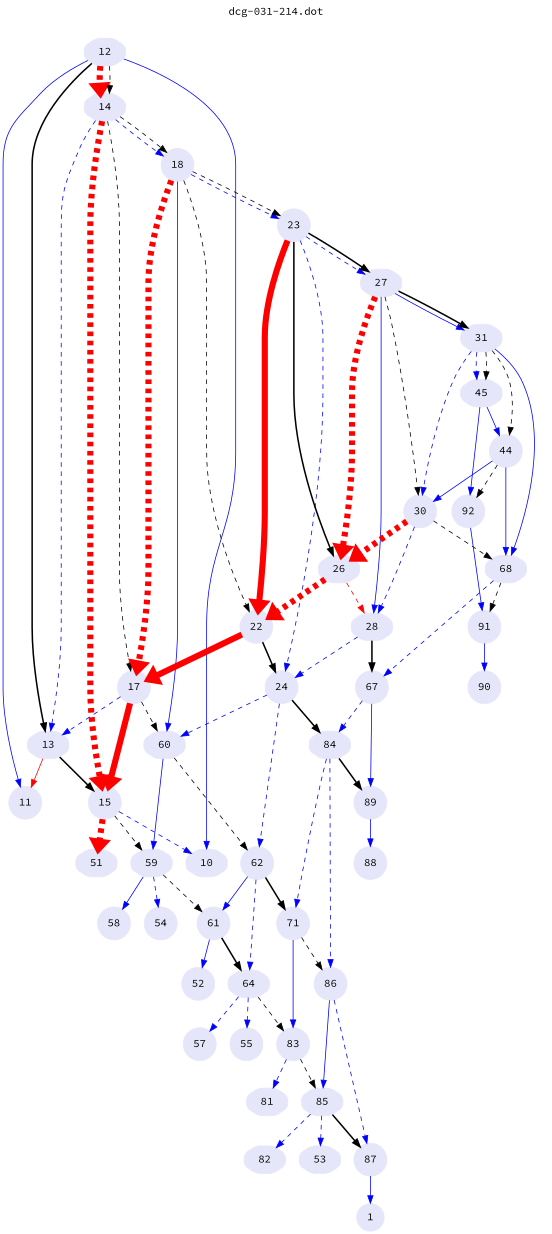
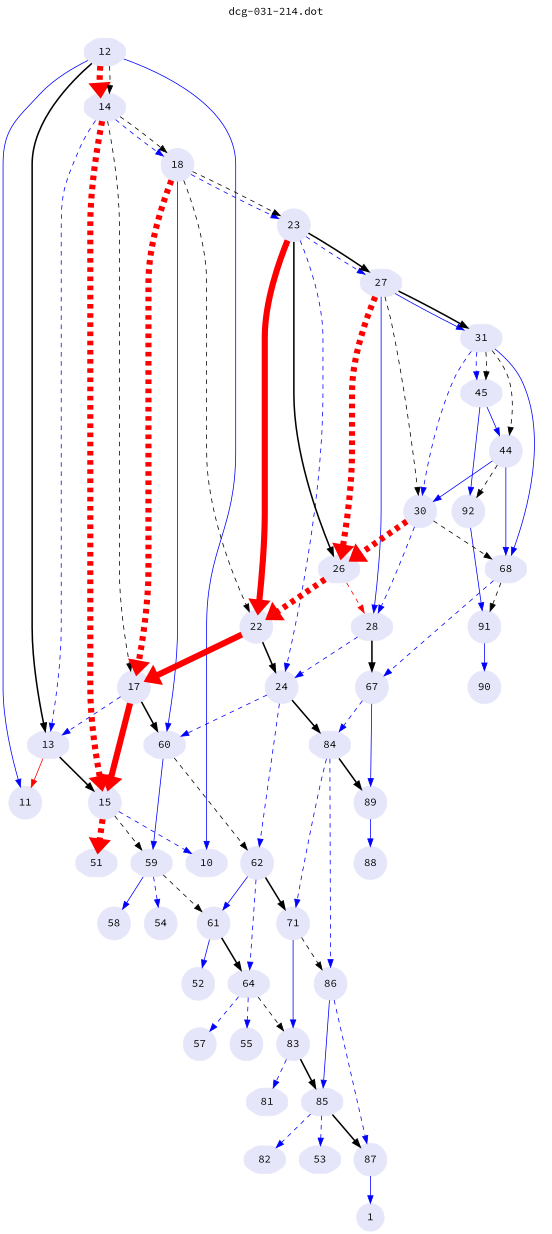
  digraph {
    fontname="Source Code Pro"
    label="dcg-031-214.dot"
    labelloc=t
    node [color=lavender fontname="Source Code Pro" shape=circle style="rounded,filled"]
    edge [color=blue fontname="Source Code Pro" penwidth=1 style=dashed]
    n1 [label=12 shape=octagon]
    n2 [label=11]
    n3 [label=10 shape=octagon]
    n4 [label=14 shape=octagon]
    n5 [label=13 shape=octagon]
    n6 [label=15]
    n7 [label=18]
    n8 [label=17]
    n9 [label=59 shape=octagon]
    n10 [label=51 shape=octagon]
    n11 [label=60 shape=octagon]
    n12 [label=23]
    n13 [label=22]
    n14 [label=61]
    n15 [label=58]
    n16 [label=54]
    n17 [label=62]
    n18 [label=24]
    n19 [label=27 shape=octagon]
    n20 [label=26 shape=octagon]
    n21 [label=71]
    n22 [label=64 shape=octagon]
    n23 [label=84 shape=octagon]
    n24 [label=28 shape=octagon]
    n25 [label=31 shape=octagon]
    n26 [label=30]
    n27 [label=89]
    n28 [label=86]
    n29 [label=67]
    n30 [label=68 shape=octagon]
    n31 [label=45 shape=octagon]
    n32 [label=44]
    n33 [label=91]
    n34 [label=92]
    n35 [label=90]
    n36 [label=88]
    n37 [label=83]
    n38 [label=85 shape=octagon]
    n39 [label=87]
    n40 [label=81 shape=octagon]
    n41 [label=82 shape=octagon]
    n42 [label=53 shape=octagon]
    n43 [label=1]
    n44 [label=52]
    n45 [label=57]
    n46 [label=55]
    n1 -> n2 [style=bold]
    n1 -> n3 [style=bold]
    n1 -> n4 [color=red penwidth=8]
    n1 -> n4 [color="" penwidth=""]
    n1 -> n5 [style=bold color="" penwidth=""]
    n4 -> n5
    n4 -> n6 [color=red penwidth=8]
    n4 -> n7
    n4 -> n7 [color="" penwidth=""]
    n4 -> n8 [color="" penwidth=""]
    n5 -> n2 [color=red style=bold]
    n5 -> n6 [style=bold color="" penwidth=""]
    n6 -> n3
    n6 -> n9 [color="" penwidth=""]
    n6 -> n10 [color=red penwidth=8]
    n7 -> n8 [color=red penwidth=8]
    n7 -> n11 [style=bold]
    n7 -> n12
    n7 -> n12 [color="" penwidth=""]
    n7 -> n13 [color="" penwidth=""]
    n8 -> n5
    n8 -> n6 [color=red penwidth=8 style=bold]
-   n8 -> n11 [color="" penwidth=""]
+   n8 -> n11 [style=bold color="" penwidth=""]
    n9 -> n14 [color="" penwidth=""]
    n9 -> n15 [style=bold]
    n9 -> n16
    n11 -> n9 [style=bold]
    n11 -> n17 [color="" penwidth=""]
    n12 -> n13 [color=red penwidth=8 style=bold]
    n12 -> n18
    n12 -> n19
    n12 -> n19 [style=bold color="" penwidth=""]
    n12 -> n20 [style=bold color="" penwidth=""]
    n13 -> n8 [color=red penwidth=8 style=bold]
    n13 -> n18 [style=bold color="" penwidth=""]
    n14 -> n22 [style=bold color="" penwidth=""]
    n14 -> n44 [style=bold]
    n17 -> n14 [style=bold]
    n17 -> n21 [style=bold color="" penwidth=""]
    n17 -> n22
    n18 -> n11
    n18 -> n17
    n18 -> n23 [style=bold color="" penwidth=""]
    n19 -> n20 [color=red penwidth=8]
    n19 -> n24 [style=bold]
    n19 -> n25 [style=bold]
    n19 -> n25 [style=bold color="" penwidth=""]
    n19 -> n26 [color="" penwidth=""]
    n20 -> n13 [color=red penwidth=8]
    n20 -> n24 [color=red penwidth=""]
    n21 -> n28 [color="" penwidth=""]
    n21 -> n37 [style=bold]
    n22 -> n37 [color="" penwidth=""]
    n22 -> n45
    n22 -> n46
    n23 -> n21
    n23 -> n27 [style=bold color="" penwidth=""]
    n23 -> n28
    n24 -> n18
    n24 -> n29 [style=bold color="" penwidth=""]
    n25 -> n26
    n25 -> n30 [style=bold]
    n25 -> n31
    n25 -> n31 [color="" penwidth=""]
    n25 -> n32 [color="" penwidth=""]
    n26 -> n20 [color=red penwidth=8]
    n26 -> n24
    n26 -> n30 [color="" penwidth=""]
    n27 -> n36 [style=bold]
    n28 -> n38 [style=bold]
    n28 -> n39
    n29 -> n23
    n29 -> n27 [style=bold]
    n30 -> n29
    n30 -> n33 [color="" penwidth=""]
    n31 -> n32 [style=bold]
    n31 -> n34 [style=bold]
    n32 -> n26 [style=bold]
    n32 -> n30 [style=bold]
    n32 -> n34 [color="" penwidth=""]
    n33 -> n35 [style=bold]
    n34 -> n33 [style=bold]
-   n37 -> n38 [color="" penwidth=""]
+   n37 -> n38 [style=bold color="" penwidth=""]
    n37 -> n40
    n38 -> n39 [style=bold color="" penwidth=""]
    n38 -> n41
    n38 -> n42
    n39 -> n43 [style=bold]
  }
